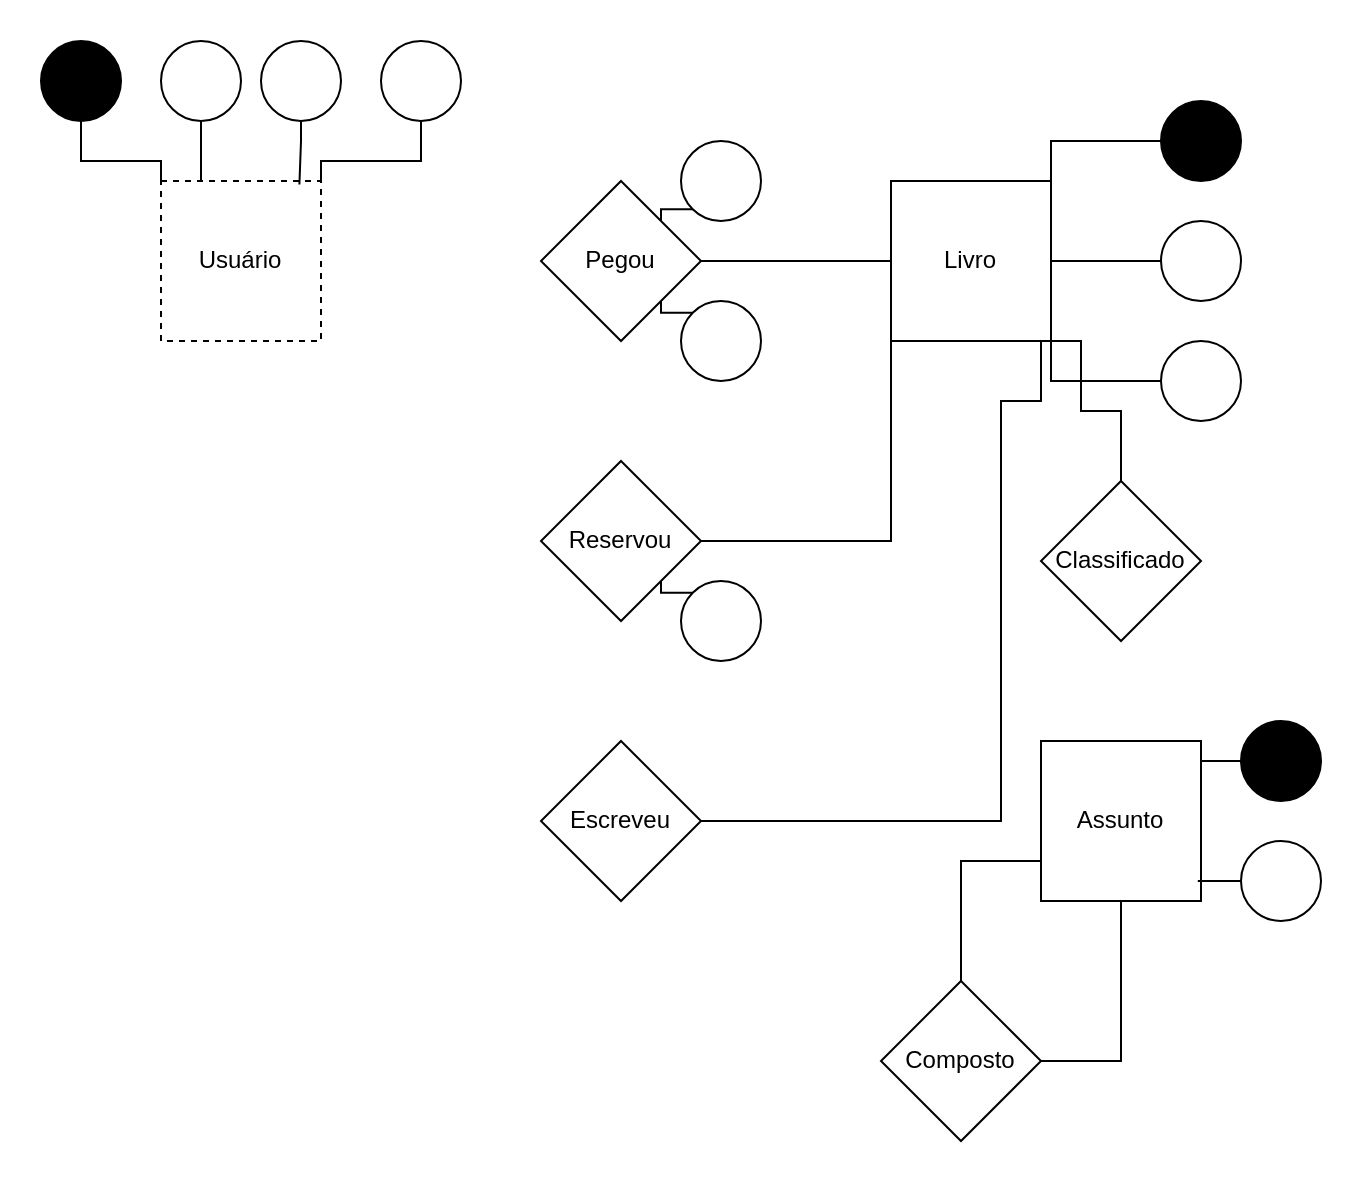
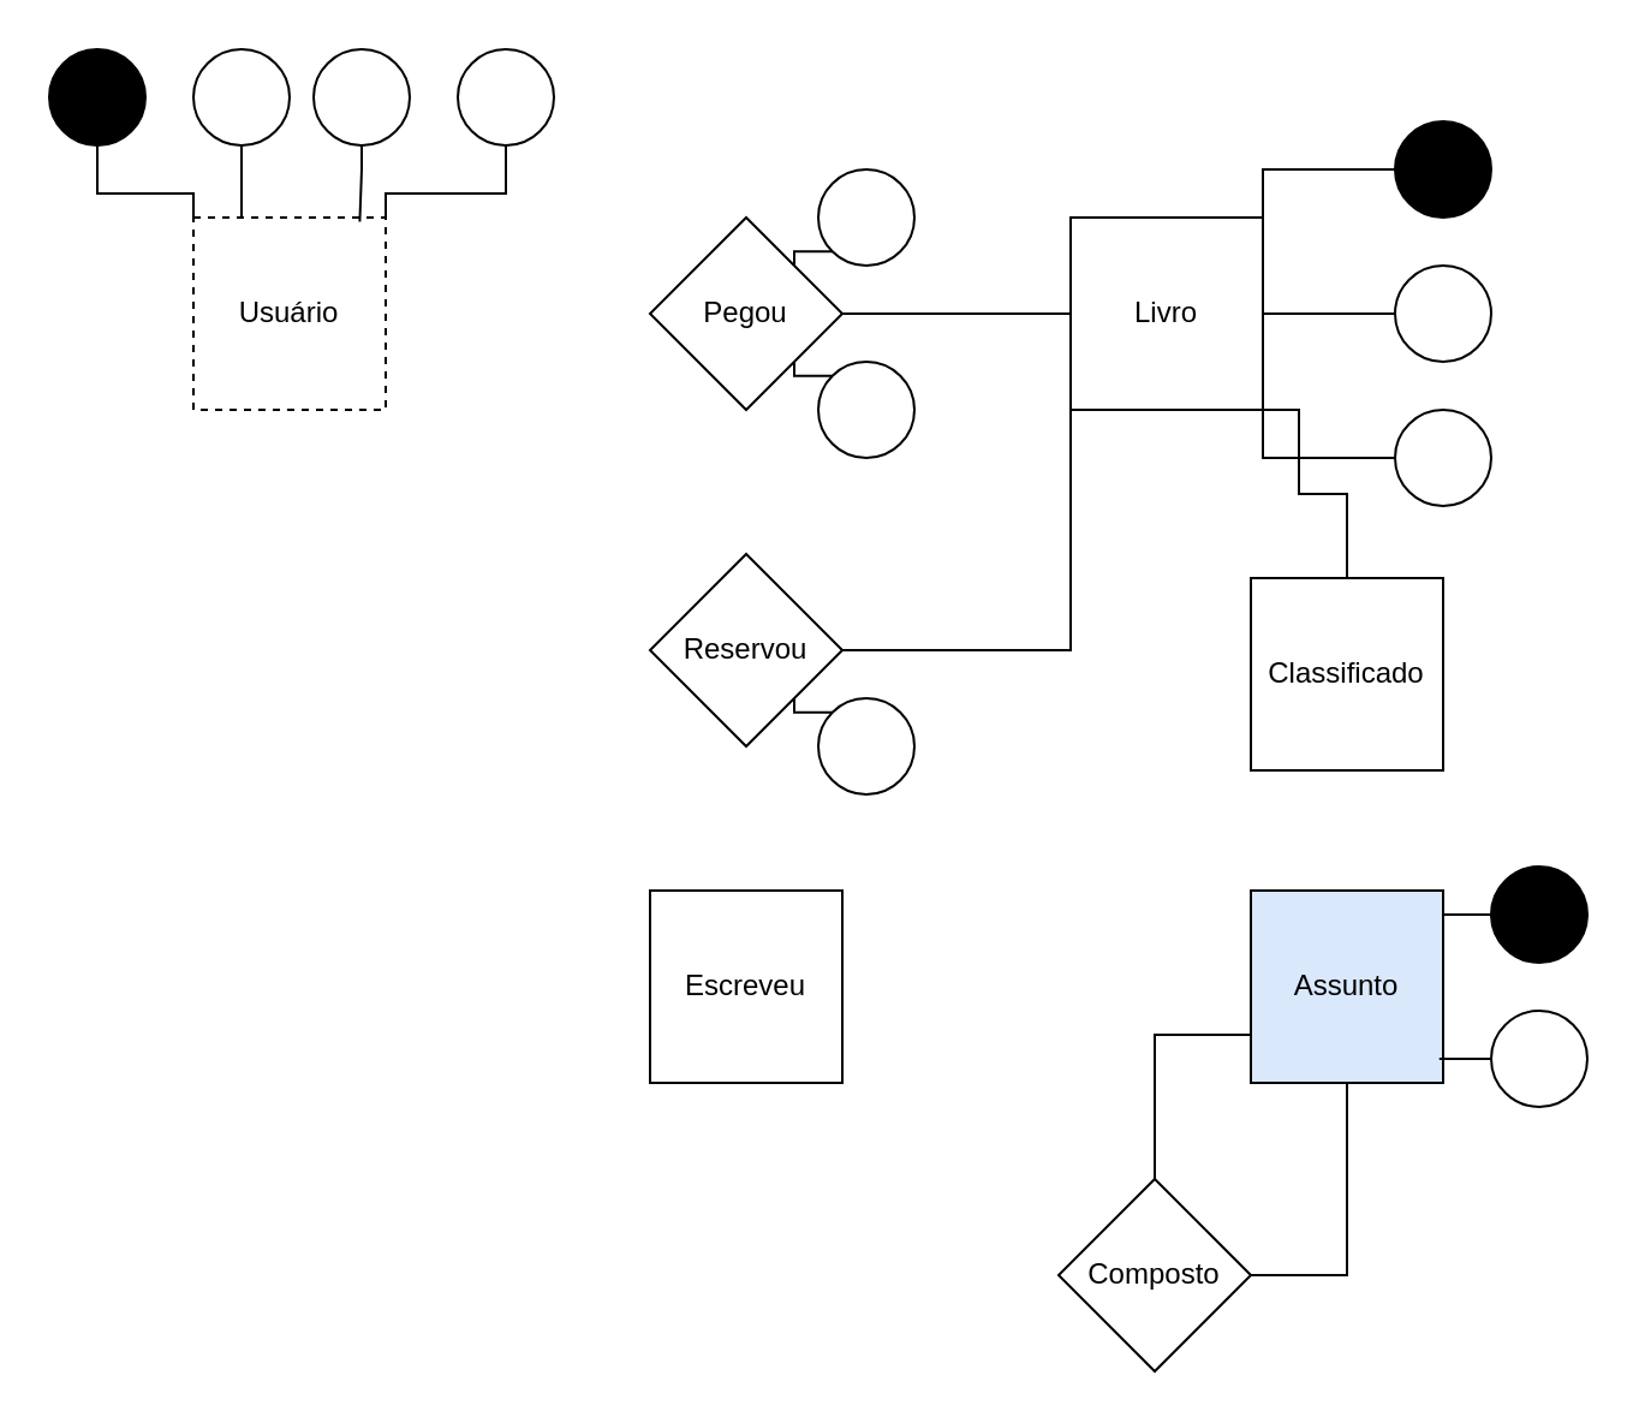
  <mxCell id="0" />
  <mxCell id="1" parent="0" />
  <mxCell id="2" value="Usuário" style="whiteSpace=wrap;html=1;aspect=fixed;dashed=1;" parent="1" vertex="1"><mxGeometry x="80" y="90" width="80" height="80" as="geometry" /></mxCell>
  <mxCell id="3" style="edgeStyle=orthogonalEdgeStyle;rounded=0;orthogonalLoop=1;jettySize=auto;html=1;exitX=0.5;exitY=1;exitDx=0;exitDy=0;entryX=0;entryY=0;entryDx=0;entryDy=0;endArrow=none;endFill=0;" parent="1" source="4" target="2" edge="1"><mxGeometry relative="1" as="geometry" /></mxCell>
  <mxCell id="4" value="" style="ellipse;whiteSpace=wrap;html=1;aspect=fixed;fillColor=#000000;" parent="1" vertex="1"><mxGeometry x="20" y="20" width="40" height="40" as="geometry" /></mxCell>
  <mxCell id="5" style="edgeStyle=orthogonalEdgeStyle;rounded=0;orthogonalLoop=1;jettySize=auto;html=1;exitX=0.5;exitY=1;exitDx=0;exitDy=0;entryX=0.25;entryY=0;entryDx=0;entryDy=0;endArrow=none;endFill=0;" parent="1" source="6" target="2" edge="1"><mxGeometry relative="1" as="geometry" /></mxCell>
  <mxCell id="6" value="" style="ellipse;whiteSpace=wrap;html=1;aspect=fixed;" parent="1" vertex="1"><mxGeometry x="80" y="20" width="40" height="40" as="geometry" /></mxCell>
  <mxCell id="7" value="" style="ellipse;whiteSpace=wrap;html=1;aspect=fixed;" parent="1" vertex="1"><mxGeometry x="130" y="20" width="40" height="40" as="geometry" /></mxCell>
  <mxCell id="8" style="edgeStyle=orthogonalEdgeStyle;rounded=0;orthogonalLoop=1;jettySize=auto;html=1;exitX=0.5;exitY=1;exitDx=0;exitDy=0;entryX=1;entryY=0;entryDx=0;entryDy=0;endArrow=none;endFill=0;" parent="1" source="9" target="2" edge="1"><mxGeometry relative="1" as="geometry"><Array as="points"><mxPoint x="210" y="80" /><mxPoint x="160" y="80" /></Array></mxGeometry></mxCell>
  <mxCell id="9" value="" style="ellipse;whiteSpace=wrap;html=1;aspect=fixed;" parent="1" vertex="1"><mxGeometry x="190" y="20" width="40" height="40" as="geometry" /></mxCell>
  <mxCell id="10" style="edgeStyle=orthogonalEdgeStyle;rounded=0;orthogonalLoop=1;jettySize=auto;html=1;exitX=0.75;exitY=1;exitDx=0;exitDy=0;entryX=0.5;entryY=0;entryDx=0;entryDy=0;endArrow=none;endFill=0;" parent="1" source="11" target="27" edge="1"><mxGeometry relative="1" as="geometry"><Array as="points"><mxPoint x="540" y="205" /><mxPoint x="560" y="205" /></Array></mxGeometry></mxCell>
  <mxCell id="11" value="Livro" style="whiteSpace=wrap;html=1;aspect=fixed;" parent="1" vertex="1"><mxGeometry x="445" y="90" width="80" height="80" as="geometry" /></mxCell>
- <mxCell id="12" value="Assunto" style="whiteSpace=wrap;html=1;aspect=fixed;" parent="1" vertex="1"><mxGeometry x="520" y="370" width="80" height="80" as="geometry" /></mxCell>
+ <mxCell id="12" value="Assunto" style="whiteSpace=wrap;html=1;aspect=fixed;fillColor=#dae8fc;" parent="1" vertex="1"><mxGeometry x="520" y="370" width="80" height="80" as="geometry" /></mxCell>
  <mxCell id="13" style="edgeStyle=orthogonalEdgeStyle;rounded=0;orthogonalLoop=1;jettySize=auto;html=1;exitX=0;exitY=0.5;exitDx=0;exitDy=0;entryX=1;entryY=0;entryDx=0;entryDy=0;endArrow=none;endFill=0;" parent="1" source="14" target="11" edge="1"><mxGeometry relative="1" as="geometry" /></mxCell>
  <mxCell id="14" value="" style="ellipse;whiteSpace=wrap;html=1;aspect=fixed;fillColor=#000000;" parent="1" vertex="1"><mxGeometry x="580" y="50" width="40" height="40" as="geometry" /></mxCell>
  <mxCell id="15" style="edgeStyle=orthogonalEdgeStyle;rounded=0;orthogonalLoop=1;jettySize=auto;html=1;exitX=0;exitY=0.5;exitDx=0;exitDy=0;entryX=1;entryY=0.5;entryDx=0;entryDy=0;endArrow=none;endFill=0;" parent="1" source="16" target="11" edge="1"><mxGeometry relative="1" as="geometry" /></mxCell>
  <mxCell id="16" value="" style="ellipse;whiteSpace=wrap;html=1;aspect=fixed;" parent="1" vertex="1"><mxGeometry x="580" y="110" width="40" height="40" as="geometry" /></mxCell>
  <mxCell id="17" style="edgeStyle=orthogonalEdgeStyle;rounded=0;orthogonalLoop=1;jettySize=auto;html=1;exitX=0;exitY=0.5;exitDx=0;exitDy=0;entryX=1;entryY=1;entryDx=0;entryDy=0;endArrow=none;endFill=0;" parent="1" source="18" target="11" edge="1"><mxGeometry relative="1" as="geometry" /></mxCell>
  <mxCell id="18" value="" style="ellipse;whiteSpace=wrap;html=1;aspect=fixed;" parent="1" vertex="1"><mxGeometry x="580" y="170" width="40" height="40" as="geometry" /></mxCell>
  <mxCell id="19" value="" style="ellipse;whiteSpace=wrap;html=1;aspect=fixed;" parent="1" vertex="1"><mxGeometry x="620" y="420" width="40" height="40" as="geometry" /></mxCell>
  <mxCell id="20" value="" style="ellipse;whiteSpace=wrap;html=1;aspect=fixed;fillColor=#000000;strokeColor=#000000;" parent="1" vertex="1"><mxGeometry x="620" y="360" width="40" height="40" as="geometry" /></mxCell>
  <mxCell id="21" style="edgeStyle=orthogonalEdgeStyle;rounded=0;orthogonalLoop=1;jettySize=auto;html=1;exitX=1;exitY=0.5;exitDx=0;exitDy=0;endArrow=none;endFill=0;" parent="1" source="22" target="11" edge="1"><mxGeometry relative="1" as="geometry" /></mxCell>
  <mxCell id="22" value="Pegou" style="rhombus;whiteSpace=wrap;html=1;" parent="1" vertex="1"><mxGeometry x="270" y="90" width="80" height="80" as="geometry" /></mxCell>
  <mxCell id="23" style="edgeStyle=orthogonalEdgeStyle;rounded=0;orthogonalLoop=1;jettySize=auto;html=1;exitX=1;exitY=0.5;exitDx=0;exitDy=0;entryX=0;entryY=1;entryDx=0;entryDy=0;endArrow=none;endFill=0;" parent="1" source="24" target="11" edge="1"><mxGeometry relative="1" as="geometry"><mxPoint x="420" y="160" as="targetPoint" /></mxGeometry></mxCell>
  <mxCell id="24" value="Reservou" style="rhombus;whiteSpace=wrap;html=1;" parent="1" vertex="1"><mxGeometry x="270" y="230" width="80" height="80" as="geometry" /></mxCell>
- <mxCell id="25" style="edgeStyle=orthogonalEdgeStyle;rounded=0;orthogonalLoop=1;jettySize=auto;html=1;exitX=1;exitY=0.5;exitDx=0;exitDy=0;entryX=0.5;entryY=1;entryDx=0;entryDy=0;endArrow=none;endFill=0;" parent="1" source="26" target="11" edge="1"><mxGeometry relative="1" as="geometry"><mxPoint x="500" y="190" as="targetPoint" /><Array as="points"><mxPoint x="500" y="410" /><mxPoint x="500" y="200" /><mxPoint x="520" y="200" /></Array></mxGeometry></mxCell>
- <mxCell id="26" value="Escreveu" style="rhombus;whiteSpace=wrap;html=1;" parent="1" vertex="1"><mxGeometry x="270" y="370" width="80" height="80" as="geometry" /></mxCell>
- <mxCell id="27" value="Classificado" style="rhombus;whiteSpace=wrap;html=1;" parent="1" vertex="1"><mxGeometry x="520" y="240" width="80" height="80" as="geometry" /></mxCell>
+ <mxCell id="26" value="Escreveu" style="whiteSpace=wrap;html=1;rounded=0;" parent="1" vertex="1"><mxGeometry x="270" y="370" width="80" height="80" as="geometry" /></mxCell>
+ <mxCell id="27" value="Classificado" style="whiteSpace=wrap;html=1;rounded=0;" parent="1" vertex="1"><mxGeometry x="520" y="240" width="80" height="80" as="geometry" /></mxCell>
  <mxCell id="28" style="edgeStyle=orthogonalEdgeStyle;rounded=0;orthogonalLoop=1;jettySize=auto;html=1;exitX=1;exitY=0.5;exitDx=0;exitDy=0;entryX=0.5;entryY=1;entryDx=0;entryDy=0;endArrow=none;endFill=0;" parent="1" source="30" target="12" edge="1"><mxGeometry relative="1" as="geometry" /></mxCell>
  <mxCell id="29" style="edgeStyle=orthogonalEdgeStyle;rounded=0;orthogonalLoop=1;jettySize=auto;html=1;exitX=0.5;exitY=0;exitDx=0;exitDy=0;entryX=0;entryY=0.75;entryDx=0;entryDy=0;endArrow=none;endFill=0;" parent="1" source="30" target="12" edge="1"><mxGeometry relative="1" as="geometry" /></mxCell>
  <mxCell id="30" value="Composto" style="rhombus;whiteSpace=wrap;html=1;" parent="1" vertex="1"><mxGeometry x="440" y="490" width="80" height="80" as="geometry" /></mxCell>
  <mxCell id="31" style="edgeStyle=orthogonalEdgeStyle;rounded=0;orthogonalLoop=1;jettySize=auto;html=1;exitX=0;exitY=1;exitDx=0;exitDy=0;entryX=1;entryY=0;entryDx=0;entryDy=0;endArrow=none;endFill=0;" parent="1" source="32" target="22" edge="1"><mxGeometry relative="1" as="geometry" /></mxCell>
  <mxCell id="32" value="" style="ellipse;whiteSpace=wrap;html=1;aspect=fixed;" parent="1" vertex="1"><mxGeometry x="340" y="70" width="40" height="40" as="geometry" /></mxCell>
  <mxCell id="33" style="edgeStyle=orthogonalEdgeStyle;rounded=0;orthogonalLoop=1;jettySize=auto;html=1;exitX=0;exitY=0;exitDx=0;exitDy=0;entryX=1;entryY=1;entryDx=0;entryDy=0;endArrow=none;endFill=0;" parent="1" source="34" target="22" edge="1"><mxGeometry relative="1" as="geometry" /></mxCell>
  <mxCell id="34" value="" style="ellipse;whiteSpace=wrap;html=1;aspect=fixed;" parent="1" vertex="1"><mxGeometry x="340" y="150" width="40" height="40" as="geometry" /></mxCell>
  <mxCell id="35" style="edgeStyle=orthogonalEdgeStyle;rounded=0;orthogonalLoop=1;jettySize=auto;html=1;exitX=0;exitY=0;exitDx=0;exitDy=0;entryX=1;entryY=1;entryDx=0;entryDy=0;endArrow=none;endFill=0;" parent="1" source="36" target="24" edge="1"><mxGeometry relative="1" as="geometry" /></mxCell>
  <mxCell id="36" value="" style="ellipse;whiteSpace=wrap;html=1;aspect=fixed;" parent="1" vertex="1"><mxGeometry x="340" y="290" width="40" height="40" as="geometry" /></mxCell>
  <mxCell id="37" style="edgeStyle=orthogonalEdgeStyle;rounded=0;orthogonalLoop=1;jettySize=auto;html=1;exitX=0;exitY=0.5;exitDx=0;exitDy=0;entryX=0.98;entryY=0.878;entryDx=0;entryDy=0;entryPerimeter=0;endArrow=none;endFill=0;" parent="1" source="19" target="12" edge="1"><mxGeometry relative="1" as="geometry" /></mxCell>
  <mxCell id="38" style="edgeStyle=orthogonalEdgeStyle;rounded=0;orthogonalLoop=1;jettySize=auto;html=1;exitX=0;exitY=0.5;exitDx=0;exitDy=0;entryX=1;entryY=0.125;entryDx=0;entryDy=0;entryPerimeter=0;endArrow=none;endFill=0;" parent="1" source="20" target="12" edge="1"><mxGeometry relative="1" as="geometry" /></mxCell>
  <mxCell id="39" style="edgeStyle=orthogonalEdgeStyle;rounded=0;orthogonalLoop=1;jettySize=auto;html=1;exitX=0.5;exitY=1;exitDx=0;exitDy=0;entryX=0.865;entryY=0.022;entryDx=0;entryDy=0;entryPerimeter=0;endArrow=none;endFill=0;" parent="1" source="7" target="2" edge="1"><mxGeometry relative="1" as="geometry"><Array as="points"><mxPoint x="150" y="70" /><mxPoint x="149" y="70" /></Array></mxGeometry></mxCell>
